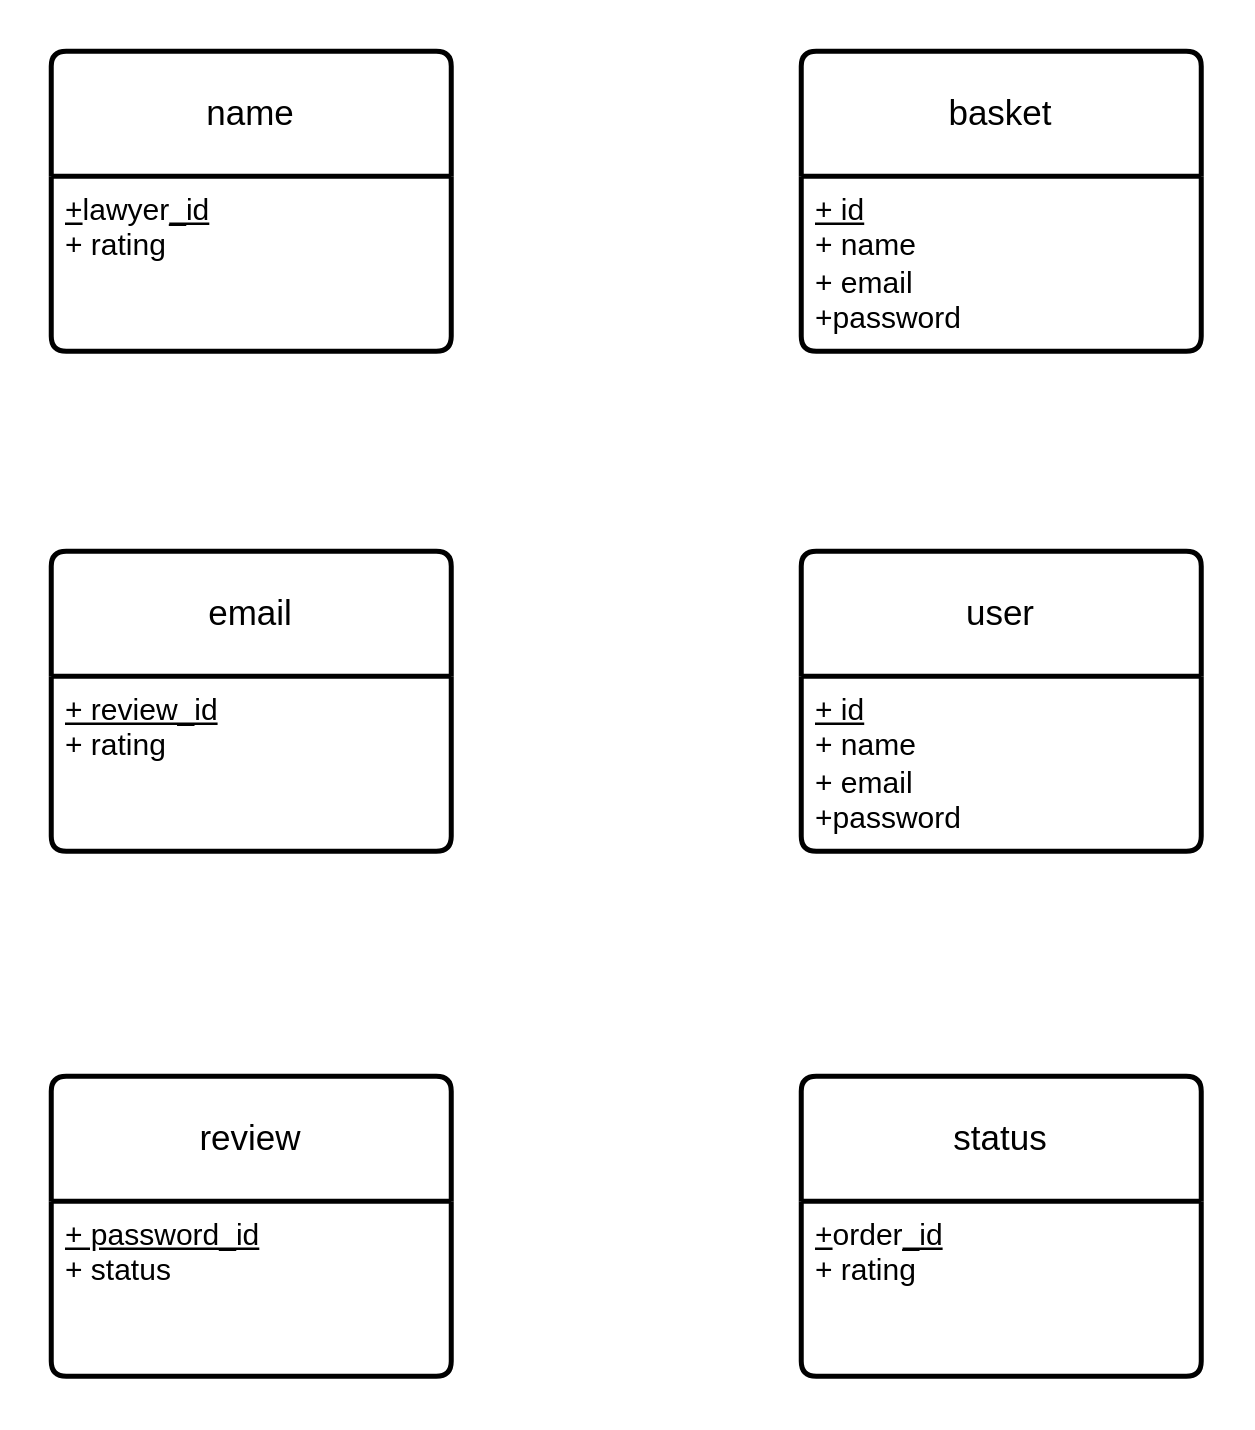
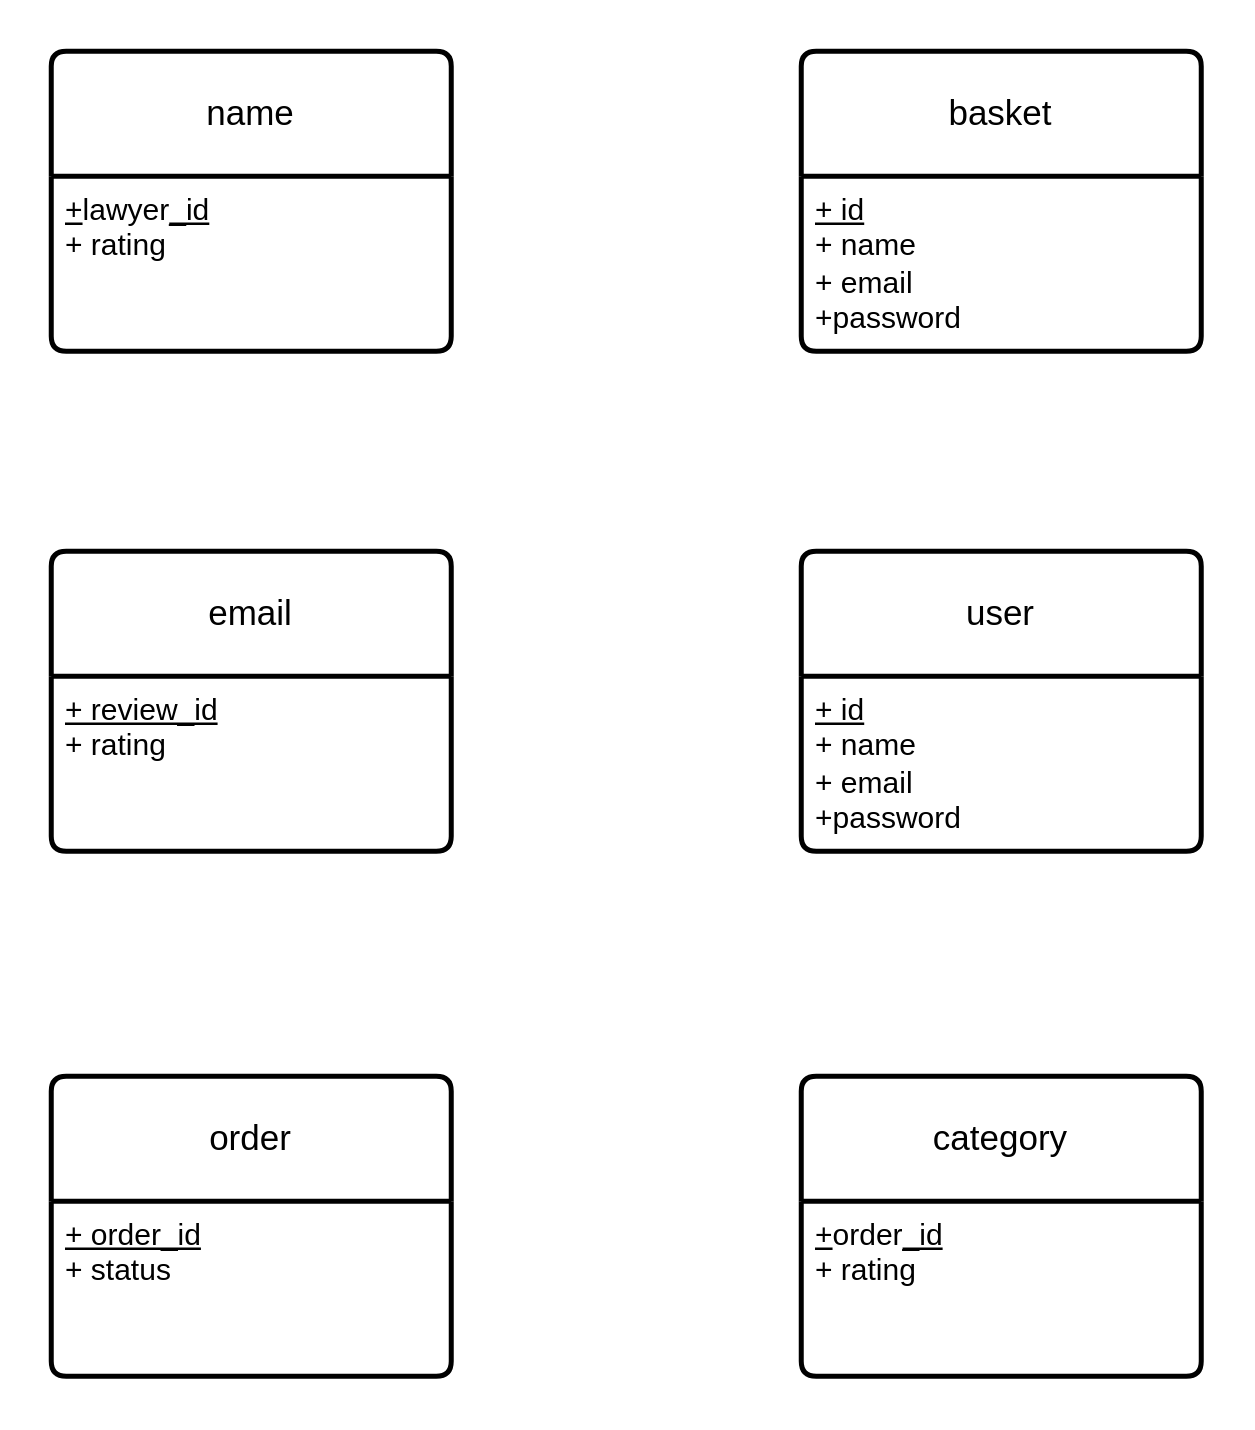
  <mxCell id="0" />
  <mxCell id="1" parent="0" />
  <mxCell id="2" value="user" style="swimlane;childLayout=stackLayout;horizontal=1;startSize=50;horizontalStack=0;rounded=1;fontSize=14;fontStyle=0;strokeWidth=2;resizeParent=0;resizeLast=1;shadow=0;dashed=0;align=center;arcSize=4;whiteSpace=wrap;html=1;" vertex="1" parent="1"><mxGeometry x="320" y="220" width="160" height="120" as="geometry" /></mxCell>
  <mxCell id="3" value="&lt;u&gt;+ id&lt;/u&gt;&lt;br&gt;+ name&lt;br&gt;+ email&lt;br&gt;+password&lt;br&gt;" style="align=left;strokeColor=none;fillColor=none;spacingLeft=4;fontSize=12;verticalAlign=top;resizable=0;rotatable=0;part=1;html=1;" vertex="1" parent="2"><mxGeometry y="50" width="160" height="70" as="geometry" /></mxCell>
  <mxCell id="4" value="email&lt;br&gt;" style="swimlane;childLayout=stackLayout;horizontal=1;startSize=50;horizontalStack=0;rounded=1;fontSize=14;fontStyle=0;strokeWidth=2;resizeParent=0;resizeLast=1;shadow=0;dashed=0;align=center;arcSize=4;whiteSpace=wrap;html=1;" vertex="1" parent="1"><mxGeometry x="20" y="220" width="160" height="120" as="geometry" /></mxCell>
  <mxCell id="5" value="&lt;u&gt;+ review_id&lt;br&gt;&lt;/u&gt;+ rating&lt;br&gt;" style="align=left;strokeColor=none;fillColor=none;spacingLeft=4;fontSize=12;verticalAlign=top;resizable=0;rotatable=0;part=1;html=1;" vertex="1" parent="4"><mxGeometry y="50" width="160" height="70" as="geometry" /></mxCell>
- <mxCell id="6" value="status" style="swimlane;childLayout=stackLayout;horizontal=1;startSize=50;horizontalStack=0;rounded=1;fontSize=14;fontStyle=0;strokeWidth=2;resizeParent=0;resizeLast=1;shadow=0;dashed=0;align=center;arcSize=4;whiteSpace=wrap;html=1;" vertex="1" parent="1"><mxGeometry x="320" y="430" width="160" height="120" as="geometry" /></mxCell>
+ <mxCell id="6" value="category" style="swimlane;childLayout=stackLayout;horizontal=1;startSize=50;horizontalStack=0;rounded=1;fontSize=14;fontStyle=0;strokeWidth=2;resizeParent=0;resizeLast=1;shadow=0;dashed=0;align=center;arcSize=4;whiteSpace=wrap;html=1;" vertex="1" parent="1"><mxGeometry x="320" y="430" width="160" height="120" as="geometry" /></mxCell>
  <mxCell id="7" value="&lt;u&gt;+&lt;/u&gt;order&lt;u&gt;_id&lt;br&gt;&lt;/u&gt;+ rating" style="align=left;strokeColor=none;fillColor=none;spacingLeft=4;fontSize=12;verticalAlign=top;resizable=0;rotatable=0;part=1;html=1;" vertex="1" parent="6"><mxGeometry y="50" width="160" height="70" as="geometry" /></mxCell>
  <mxCell id="8" value="" style="whiteSpace=wrap;html=1;fontSize=14;fontStyle=0;startSize=50;rounded=1;strokeWidth=2;shadow=0;dashed=0;arcSize=4;" vertex="1" parent="6"><mxGeometry y="120" width="160" as="geometry" /></mxCell>
- <mxCell id="9" value="review" style="swimlane;childLayout=stackLayout;horizontal=1;startSize=50;horizontalStack=0;rounded=1;fontSize=14;fontStyle=0;strokeWidth=2;resizeParent=0;resizeLast=1;shadow=0;dashed=0;align=center;arcSize=4;whiteSpace=wrap;html=1;" vertex="1" parent="1"><mxGeometry x="20" y="430" width="160" height="120" as="geometry" /></mxCell>
- <mxCell id="10" value="&lt;u&gt;+ password_id&lt;/u&gt;&lt;br&gt;+ status&lt;br&gt;" style="align=left;strokeColor=none;fillColor=none;spacingLeft=4;fontSize=12;verticalAlign=top;resizable=0;rotatable=0;part=1;html=1;" vertex="1" parent="9"><mxGeometry y="50" width="160" height="70" as="geometry" /></mxCell>
+ <mxCell id="9" value="order" style="swimlane;childLayout=stackLayout;horizontal=1;startSize=50;horizontalStack=0;rounded=1;fontSize=14;fontStyle=0;strokeWidth=2;resizeParent=0;resizeLast=1;shadow=0;dashed=0;align=center;arcSize=4;whiteSpace=wrap;html=1;" vertex="1" parent="1"><mxGeometry x="20" y="430" width="160" height="120" as="geometry" /></mxCell>
+ <mxCell id="10" value="&lt;u&gt;+ order_id&lt;/u&gt;&lt;br&gt;+ status&lt;br&gt;" style="align=left;strokeColor=none;fillColor=none;spacingLeft=4;fontSize=12;verticalAlign=top;resizable=0;rotatable=0;part=1;html=1;" vertex="1" parent="9"><mxGeometry y="50" width="160" height="70" as="geometry" /></mxCell>
  <mxCell id="11" value="basket" style="swimlane;childLayout=stackLayout;horizontal=1;startSize=50;horizontalStack=0;rounded=1;fontSize=14;fontStyle=0;strokeWidth=2;resizeParent=0;resizeLast=1;shadow=0;dashed=0;align=center;arcSize=4;whiteSpace=wrap;html=1;" vertex="1" parent="1"><mxGeometry x="320" y="20" width="160" height="120" as="geometry" /></mxCell>
  <mxCell id="12" value="&lt;u&gt;+ id&lt;/u&gt;&lt;br&gt;+ name&lt;br&gt;+ email&lt;br&gt;+password&lt;br&gt;" style="align=left;strokeColor=none;fillColor=none;spacingLeft=4;fontSize=12;verticalAlign=top;resizable=0;rotatable=0;part=1;html=1;" vertex="1" parent="11"><mxGeometry y="50" width="160" height="70" as="geometry" /></mxCell>
  <mxCell id="13" value="name" style="swimlane;childLayout=stackLayout;horizontal=1;startSize=50;horizontalStack=0;rounded=1;fontSize=14;fontStyle=0;strokeWidth=2;resizeParent=0;resizeLast=1;shadow=0;dashed=0;align=center;arcSize=4;whiteSpace=wrap;html=1;" vertex="1" parent="1"><mxGeometry x="20" y="20" width="160" height="120" as="geometry" /></mxCell>
  <mxCell id="14" value="&lt;u&gt;+&lt;/u&gt;lawyer&lt;u&gt;_id&lt;br&gt;&lt;/u&gt;+ rating&lt;br&gt;" style="align=left;strokeColor=none;fillColor=none;spacingLeft=4;fontSize=12;verticalAlign=top;resizable=0;rotatable=0;part=1;html=1;" vertex="1" parent="13"><mxGeometry y="50" width="160" height="70" as="geometry" /></mxCell>
